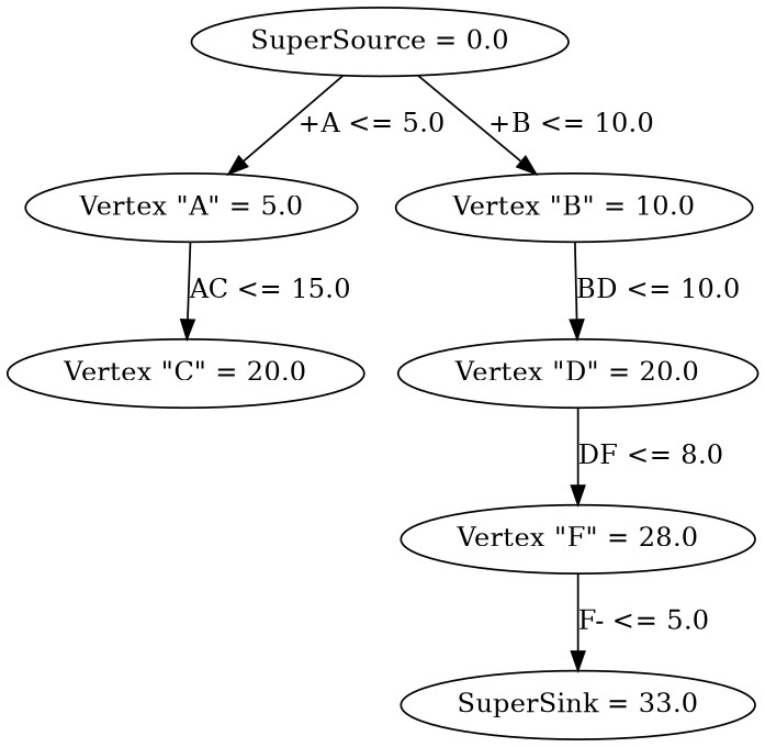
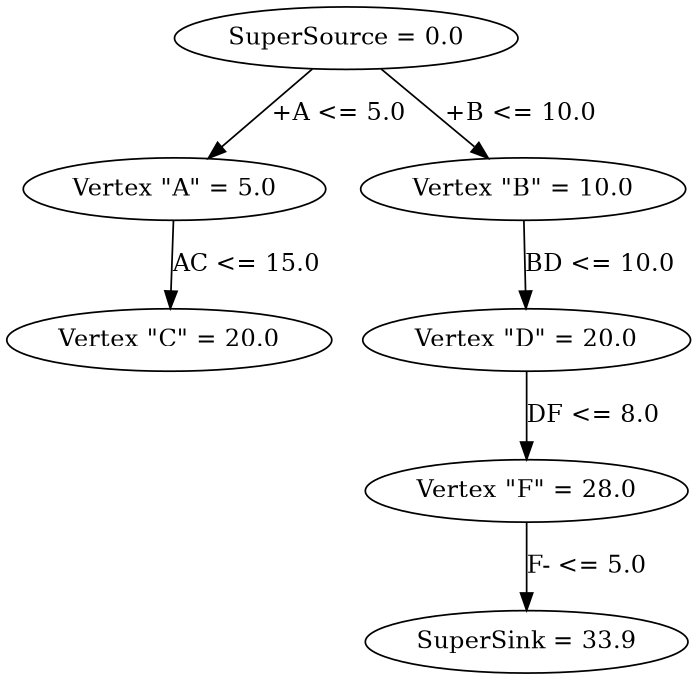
  digraph {
    "SuperSource = 0.0"
    "Vertex \"A\" = 5.0"
    "Vertex \"B\" = 10.0"
    "Vertex \"C\" = 20.0"
    "Vertex \"D\" = 20.0"
    "Vertex \"F\" = 28.0"
-   "SuperSink = 33.0"
+   "SuperSink = 33.0" [label="SuperSink = 33.9"]
    "SuperSource = 0.0" -> "Vertex \"A\" = 5.0" [label="+A <= 5.0"]
    "SuperSource = 0.0" -> "Vertex \"B\" = 10.0" [label="+B <= 10.0"]
    "Vertex \"A\" = 5.0" -> "Vertex \"C\" = 20.0" [label="AC <= 15.0"]
    "Vertex \"B\" = 10.0" -> "Vertex \"D\" = 20.0" [label="BD <= 10.0"]
    "Vertex \"D\" = 20.0" -> "Vertex \"F\" = 28.0" [label="DF <= 8.0"]
    "Vertex \"F\" = 28.0" -> "SuperSink = 33.0" [label="F- <= 5.0"]
  }
